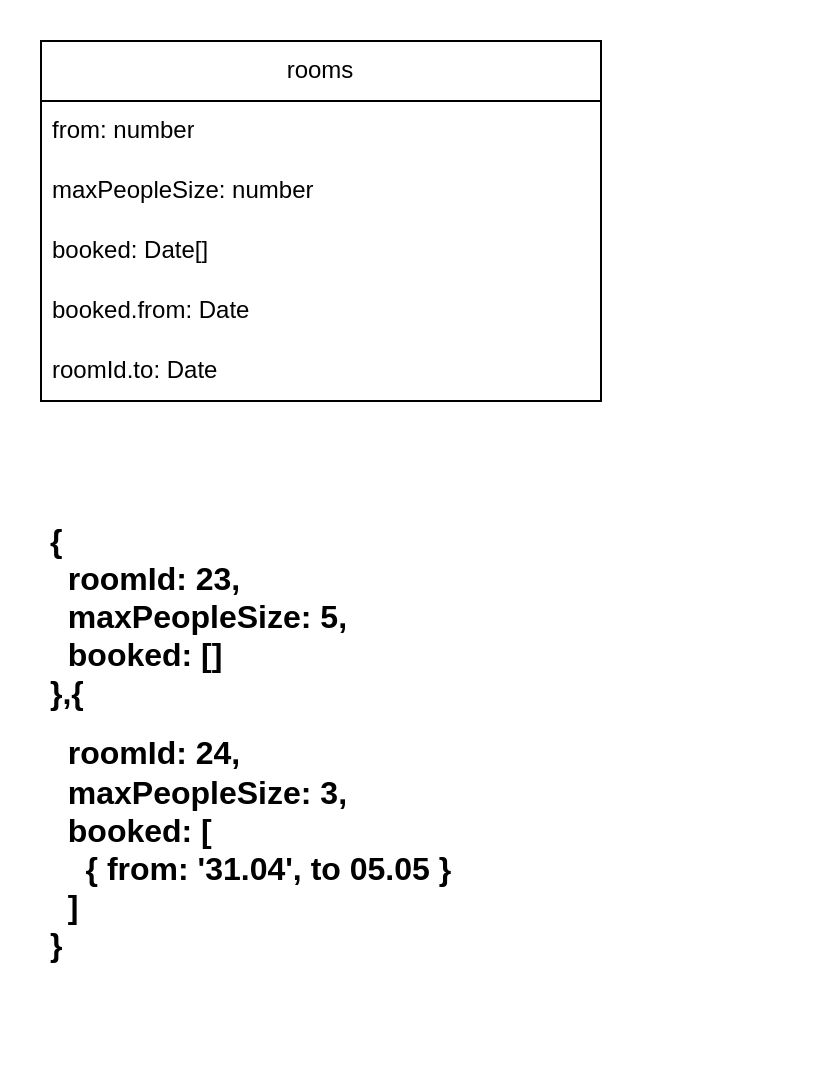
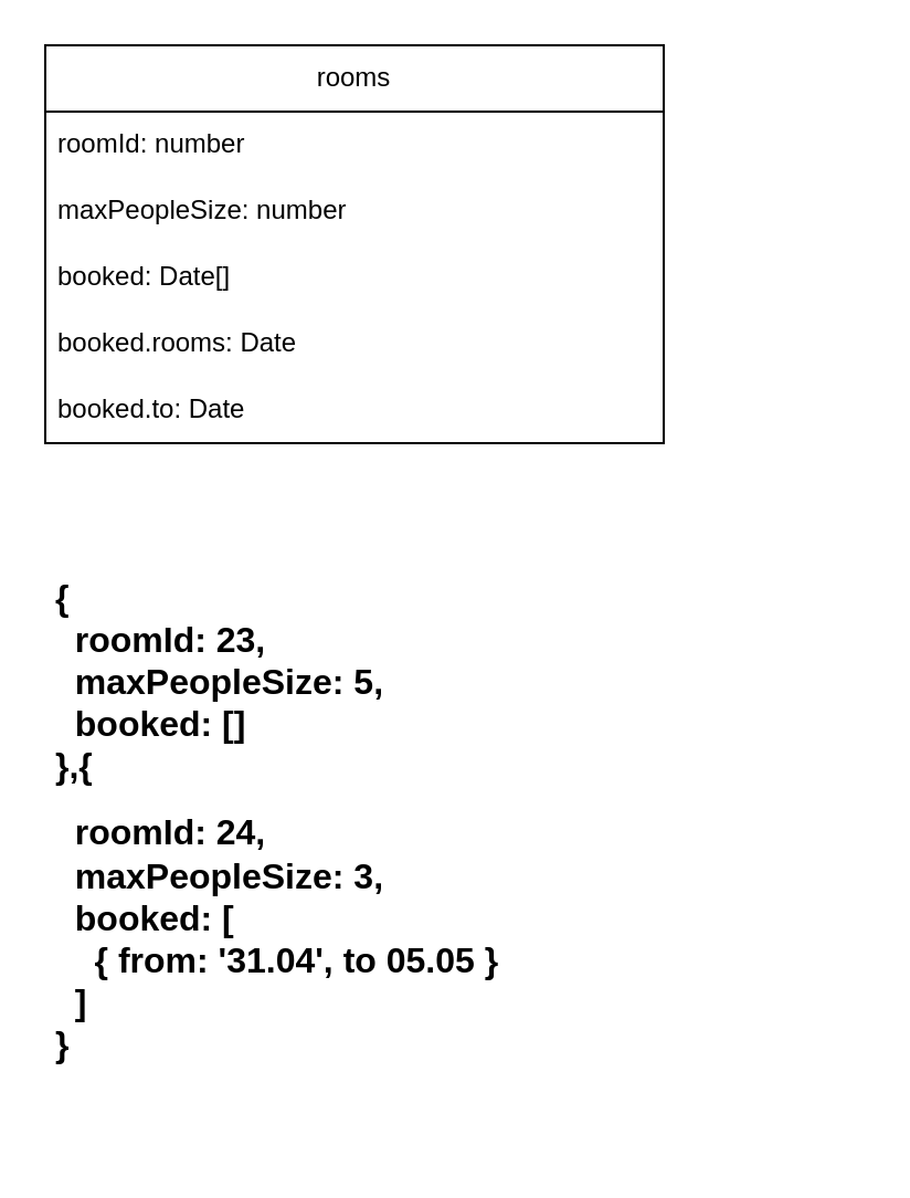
  <mxCell id="0" />
  <mxCell id="1" parent="0" />
  <mxCell id="2" value="rooms" style="swimlane;fontStyle=0;childLayout=stackLayout;horizontal=1;startSize=30;horizontalStack=0;resizeParent=1;resizeParentMax=0;resizeLast=0;collapsible=1;marginBottom=0;whiteSpace=wrap;html=1;" vertex="1" parent="1"><mxGeometry x="20" y="20" width="280" height="180" as="geometry" /></mxCell>
- <mxCell id="3" value="from: number" style="text;strokeColor=none;fillColor=none;align=left;verticalAlign=middle;spacingLeft=4;spacingRight=4;overflow=hidden;points=[[0,0.5],[1,0.5]];portConstraint=eastwest;rotatable=0;whiteSpace=wrap;html=1;" vertex="1" parent="2"><mxGeometry y="30" width="280" height="30" as="geometry" /></mxCell>
+ <mxCell id="3" value="roomId: number" style="text;strokeColor=none;fillColor=none;align=left;verticalAlign=middle;spacingLeft=4;spacingRight=4;overflow=hidden;points=[[0,0.5],[1,0.5]];portConstraint=eastwest;rotatable=0;whiteSpace=wrap;html=1;" vertex="1" parent="2"><mxGeometry y="30" width="280" height="30" as="geometry" /></mxCell>
  <mxCell id="4" value="maxPeopleSize: number" style="text;strokeColor=none;fillColor=none;align=left;verticalAlign=middle;spacingLeft=4;spacingRight=4;overflow=hidden;points=[[0,0.5],[1,0.5]];portConstraint=eastwest;rotatable=0;whiteSpace=wrap;html=1;" vertex="1" parent="2"><mxGeometry y="60" width="280" height="30" as="geometry" /></mxCell>
  <mxCell id="5" value="booked: Date[]" style="text;strokeColor=none;fillColor=none;align=left;verticalAlign=middle;spacingLeft=4;spacingRight=4;overflow=hidden;points=[[0,0.5],[1,0.5]];portConstraint=eastwest;rotatable=0;whiteSpace=wrap;html=1;" vertex="1" parent="2"><mxGeometry y="90" width="280" height="30" as="geometry" /></mxCell>
- <mxCell id="6" value="booked.from: Date" style="text;strokeColor=none;fillColor=none;align=left;verticalAlign=middle;spacingLeft=4;spacingRight=4;overflow=hidden;points=[[0,0.5],[1,0.5]];portConstraint=eastwest;rotatable=0;whiteSpace=wrap;html=1;" vertex="1" parent="2"><mxGeometry y="120" width="280" height="30" as="geometry" /></mxCell>
- <mxCell id="7" value="roomId.to: Date" style="text;strokeColor=none;fillColor=none;align=left;verticalAlign=middle;spacingLeft=4;spacingRight=4;overflow=hidden;points=[[0,0.5],[1,0.5]];portConstraint=eastwest;rotatable=0;whiteSpace=wrap;html=1;" vertex="1" parent="2"><mxGeometry y="150" width="280" height="30" as="geometry" /></mxCell>
+ <mxCell id="6" value="booked.rooms: Date" style="text;strokeColor=none;fillColor=none;align=left;verticalAlign=middle;spacingLeft=4;spacingRight=4;overflow=hidden;points=[[0,0.5],[1,0.5]];portConstraint=eastwest;rotatable=0;whiteSpace=wrap;html=1;" vertex="1" parent="2"><mxGeometry y="120" width="280" height="30" as="geometry" /></mxCell>
+ <mxCell id="7" value="booked.to: Date" style="text;strokeColor=none;fillColor=none;align=left;verticalAlign=middle;spacingLeft=4;spacingRight=4;overflow=hidden;points=[[0,0.5],[1,0.5]];portConstraint=eastwest;rotatable=0;whiteSpace=wrap;html=1;" vertex="1" parent="2"><mxGeometry y="150" width="280" height="30" as="geometry" /></mxCell>
  <mxCell id="8" value="&lt;h1 style=&quot;font-size: 16px;&quot;&gt;{&lt;br&gt;&amp;nbsp; roomId: 23,&lt;br&gt;&amp;nbsp; maxPeopleSize: 5,&lt;br&gt;&amp;nbsp; booked: []&lt;br&gt;},{&lt;/h1&gt;&lt;h1 style=&quot;font-size: 16px;&quot;&gt;&amp;nbsp; roomId: 24,&lt;br&gt;&amp;nbsp; maxPeopleSize: 3,&lt;br&gt;&amp;nbsp; booked: [&lt;br&gt;&amp;nbsp; &amp;nbsp; { from: '31.04', to 05.05 }&lt;br&gt;&amp;nbsp; ]&lt;br&gt;}&lt;/h1&gt;" style="text;html=1;strokeColor=none;fillColor=none;spacing=5;spacingTop=-20;whiteSpace=wrap;overflow=hidden;rounded=0;" vertex="1" parent="1"><mxGeometry x="20" y="260" width="370" height="260" as="geometry" /></mxCell>
